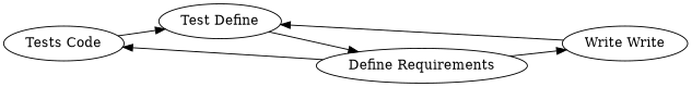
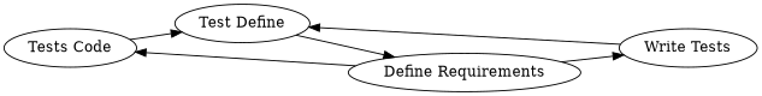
  digraph {
    rankdir=LR
    n1 [label="Tests Code"]
    "Define Requirements"
-   "Write Tests" [label="Write Write"]
+   "Write Tests"
    n4 [label="Test Define"]
    n1 -> n4
    "Define Requirements" -> n1
    "Define Requirements" -> "Write Tests"
    "Write Tests" -> n4
    n4 -> "Define Requirements"
  }
